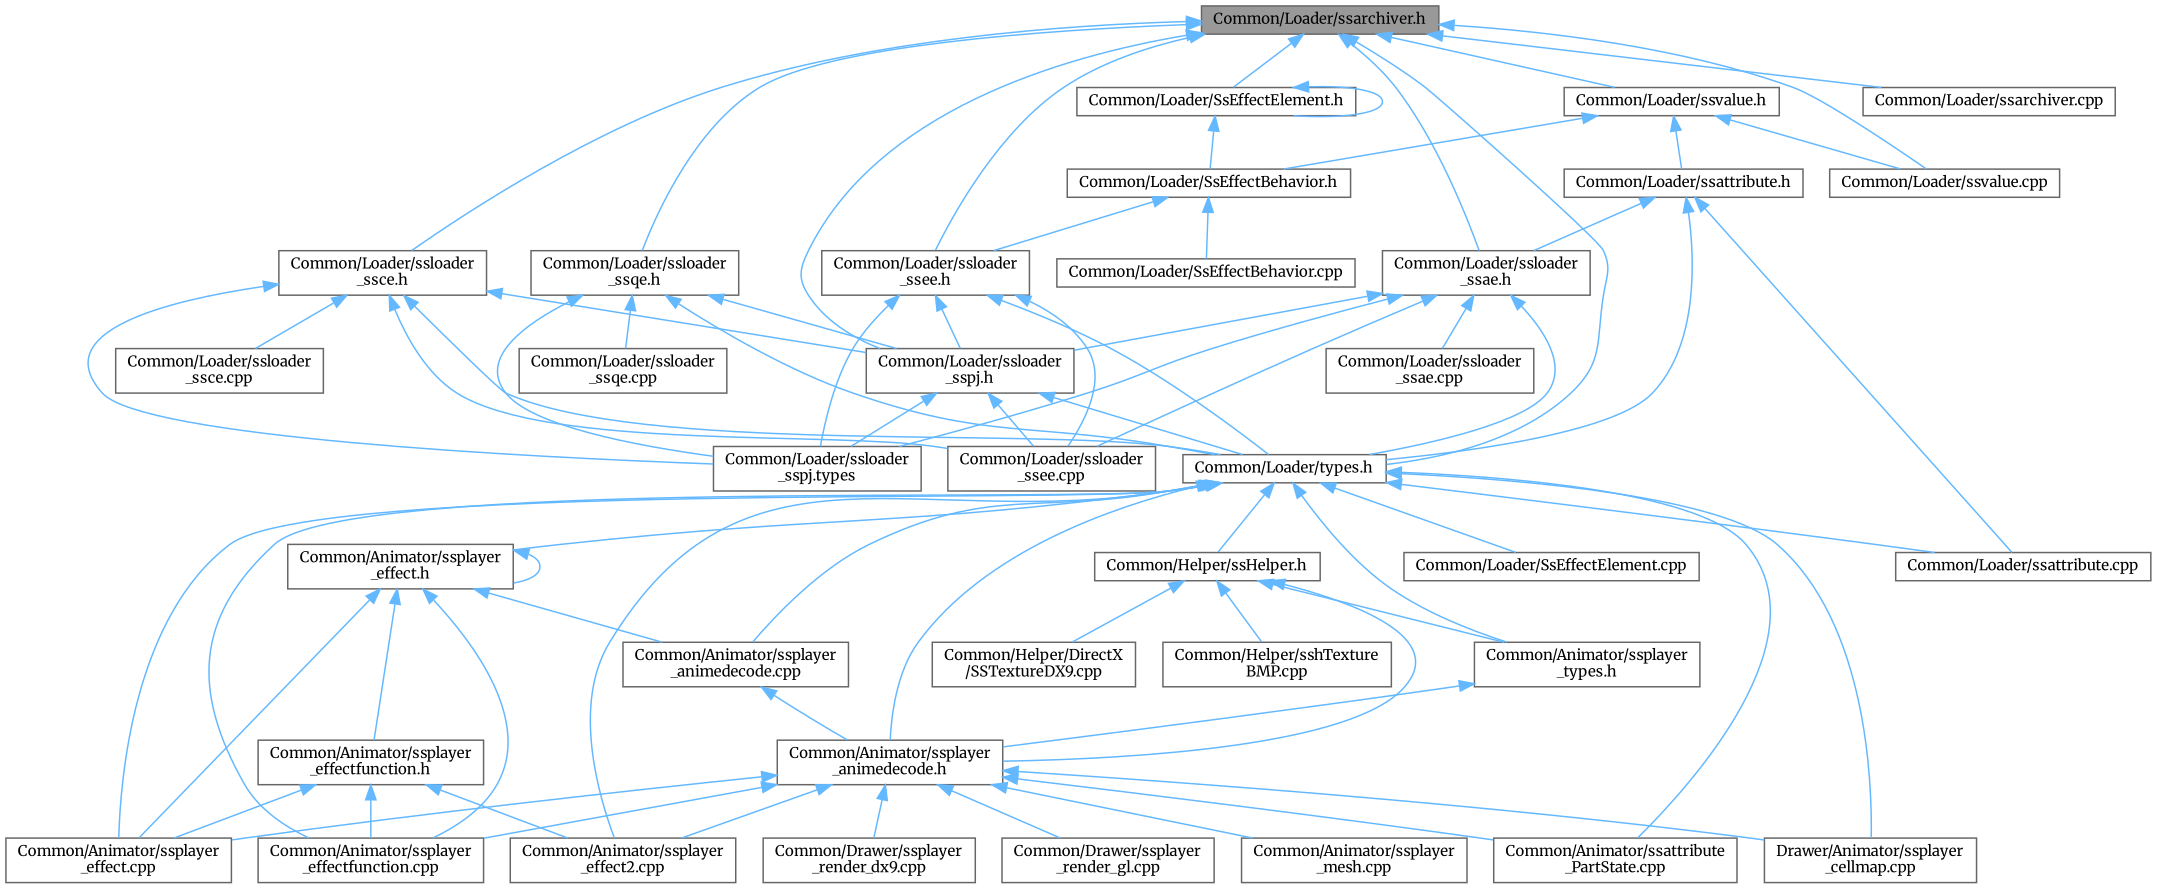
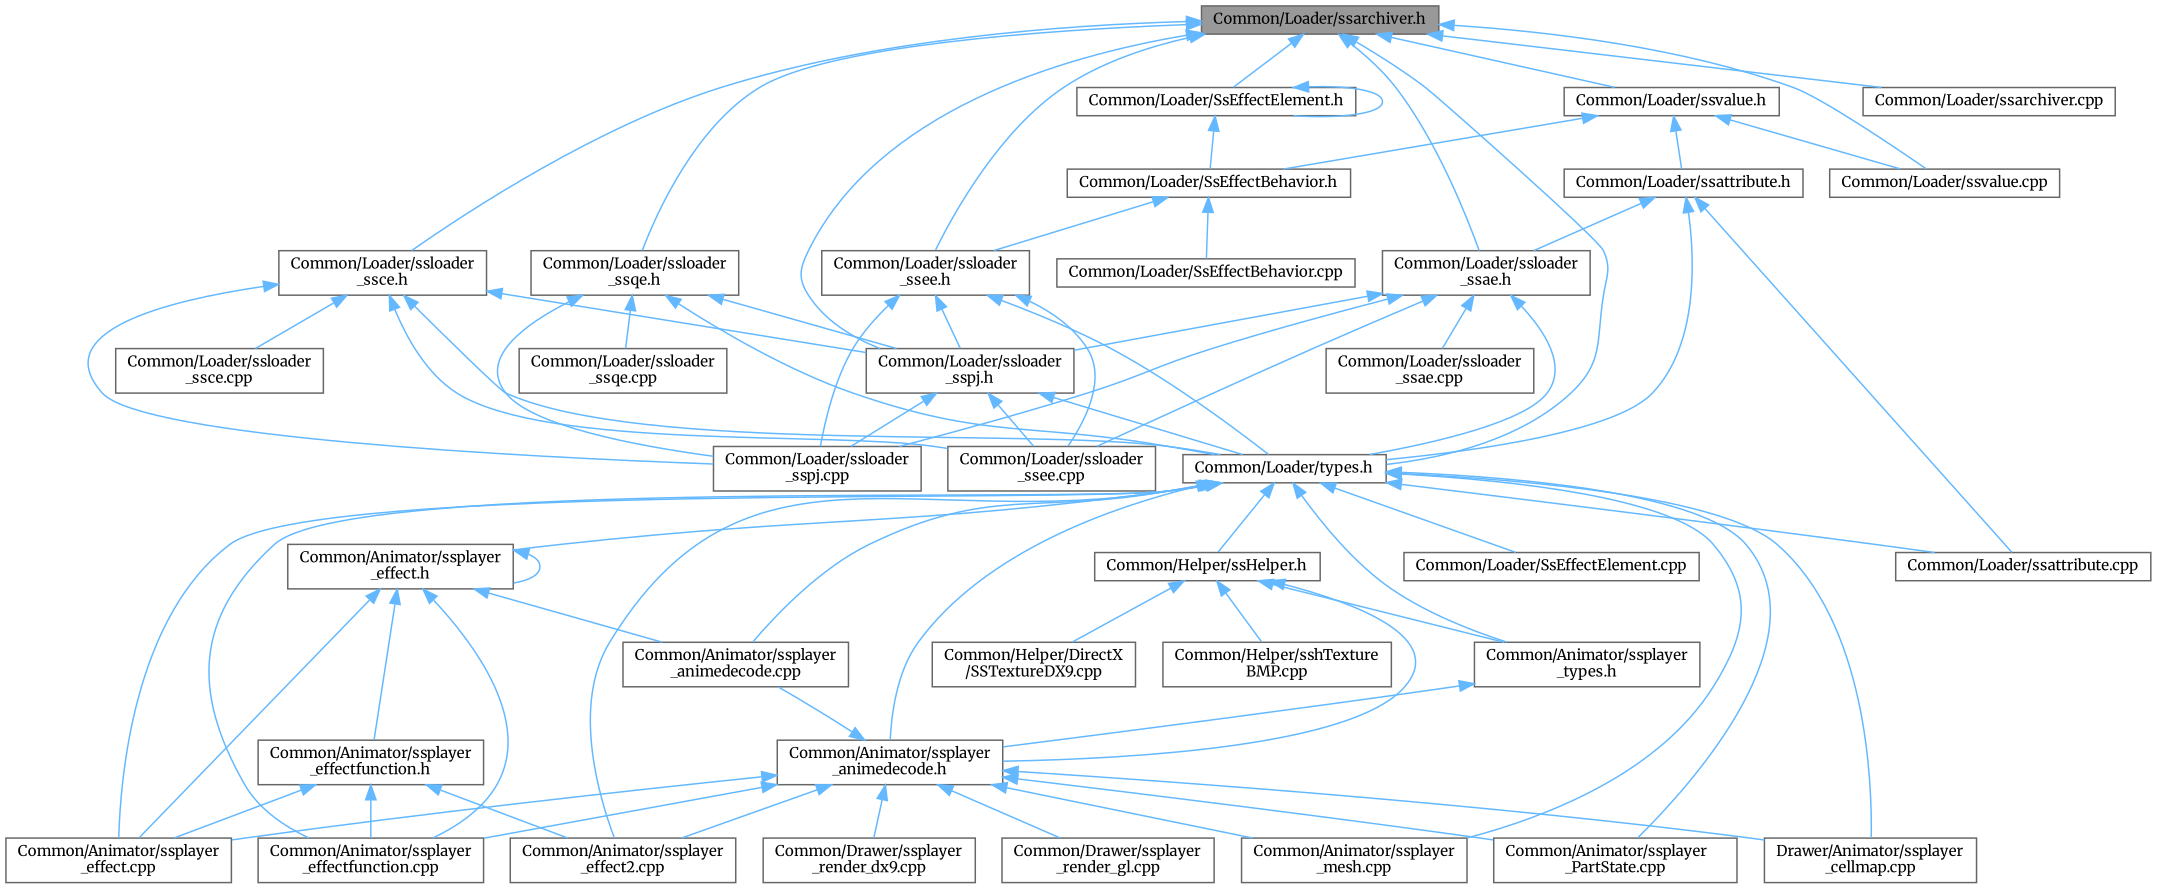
  digraph {
    fontname=Merriweather
    node [color=grey40 fillcolor=white fontname=Merriweather fontsize=10 shape=box style=filled]
    edge [color=steelblue1 dir=back fontname=Merriweather fontsize=10 labelfontname=Helvetica labelfontsize=10 style=solid]
    n1 [color=gray40 fillcolor=grey60 fontcolor=black height=0.2 label="Common/Loader/ssarchiver.h" width=0.4]
    n2 [height=0.2 label="Common/Loader/SsEffectElement.h" width=0.4]
    n3 [height=0.2 label="Common/Loader/ssloader\l_ssee.h" width=0.4]
    n4 [height=0.2 label="Common/Loader/types.h" width=0.4]
    n5 [height=0.2 label="Common/Loader/ssloader\l_sspj.h" width=0.4]
    n6 [height=0.2 label="Common/Loader/ssarchiver.cpp" width=0.4]
    n7 [height=0.2 label="Common/Loader/ssloader\l_ssae.h" width=0.4]
    n8 [height=0.2 label="Common/Loader/ssloader\l_ssce.h" width=0.4]
    n9 [height=0.2 label="Common/Loader/ssloader\l_ssqe.h" width=0.4]
    n10 [height=0.2 label="Common/Loader/ssvalue.cpp" width=0.4]
    n11 [height=0.2 label="Common/Loader/ssvalue.h" width=0.4]
    n12 [height=0.2 label="Common/Loader/SsEffectBehavior.h" width=0.4]
    n13 [height=0.2 label="Common/Loader/ssloader\l_ssee.cpp" width=0.4]
-   n14 [height=0.2 label="Common/Loader/ssloader\l_sspj.types" width=0.4]
-   n15 [height=0.2 label="Common/Animator/ssattribute\l_PartState.cpp" width=0.4]
+   n14 [height=0.2 label="Common/Loader/ssloader\l_sspj.cpp" width=0.4]
+   n15 [height=0.2 label="Common/Animator/ssplayer\l_PartState.cpp" width=0.4]
    n16 [height=0.2 label="Common/Animator/ssplayer\l_animedecode.cpp" width=0.4]
    n17 [height=0.2 label="Common/Animator/ssplayer\l_animedecode.h" width=0.4]
    n18 [height=0.2 label="Drawer/Animator/ssplayer\l_cellmap.cpp" width=0.4]
    n19 [height=0.2 label="Common/Animator/ssplayer\l_effect.cpp" width=0.4]
    n20 [height=0.2 label="Common/Animator/ssplayer\l_effect2.cpp" width=0.4]
    n21 [height=0.2 label="Common/Animator/ssplayer\l_effectfunction.cpp" width=0.4]
    n22 [height=0.2 label="Common/Animator/ssplayer\l_mesh.cpp" width=0.4]
    n23 [height=0.2 label="Common/Animator/ssplayer\l_effect.h" width=0.4]
    n24 [height=0.2 label="Common/Animator/ssplayer\l_types.h" width=0.4]
    n25 [height=0.2 label="Common/Helper/ssHelper.h" width=0.4]
    n26 [height=0.2 label="Common/Loader/SsEffectElement.cpp" width=0.4]
    n27 [height=0.2 label="Common/Loader/ssattribute.cpp" width=0.4]
    n28 [height=0.2 label="Common/Loader/ssloader\l_ssae.cpp" width=0.4]
    n29 [height=0.2 label="Common/Loader/ssloader\l_ssce.cpp" width=0.4]
    n30 [height=0.2 label="Common/Loader/ssloader\l_ssqe.cpp" width=0.4]
    n31 [height=0.2 label="Common/Loader/ssattribute.h" width=0.4]
    n32 [height=0.2 label="Common/Loader/SsEffectBehavior.cpp" width=0.4]
    n33 [height=0.2 label="Common/Drawer/ssplayer\l_render_dx9.cpp" width=0.4]
    n34 [height=0.2 label="Common/Drawer/ssplayer\l_render_gl.cpp" width=0.4]
    n35 [height=0.2 label="Common/Animator/ssplayer\l_effectfunction.h" width=0.4]
    n36 [height=0.2 label="Common/Helper/DirectX\l/SSTextureDX9.cpp" width=0.4]
    n37 [height=0.2 label="Common/Helper/sshTexture\lBMP.cpp" width=0.4]
    n1 -> n2
    n1 -> n3
    n1 -> n4
    n1 -> n5
    n1 -> n6
    n1 -> n7
    n1 -> n8
    n1 -> n9
    n1 -> n10
    n1 -> n11
    n2 -> n2
    n2 -> n12
    n3 -> n4
    n3 -> n5
    n3 -> n13
    n3 -> n14
    n4 -> n15
    n4 -> n16
    n4 -> n17
    n4 -> n18
    n4 -> n19
    n4 -> n20
    n4 -> n21
+   n4 -> n22
    n4 -> n23
    n4 -> n24
    n4 -> n25
    n4 -> n26
    n4 -> n27
    n5 -> n4
    n5 -> n13
    n5 -> n14
    n7 -> n4
    n7 -> n5
    n7 -> n13
    n7 -> n14
    n7 -> n28
    n8 -> n4
    n8 -> n5
    n8 -> n13
    n8 -> n14
    n8 -> n29
    n9 -> n4
    n9 -> n5
    n9 -> n14
    n9 -> n30
    n11 -> n10
    n11 -> n12
    n11 -> n31
    n12 -> n3
    n12 -> n32
    n17 -> n15
-   n16 -> n17
+   n17 -> n16
    n17 -> n18
    n17 -> n19
    n17 -> n20
    n17 -> n21
    n17 -> n22
    n17 -> n33
    n17 -> n34
    n23 -> n16
    n23 -> n19
    n23 -> n21
    n23 -> n23
    n23 -> n35
    n24 -> n17
    n25 -> n17
    n25 -> n24
    n25 -> n36
    n25 -> n37
    n31 -> n4
    n31 -> n7
    n31 -> n27
    n35 -> n19
    n35 -> n20
    n35 -> n21
  }
